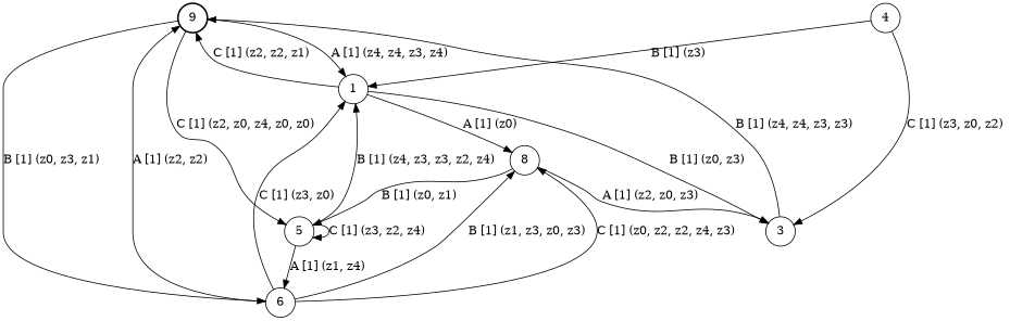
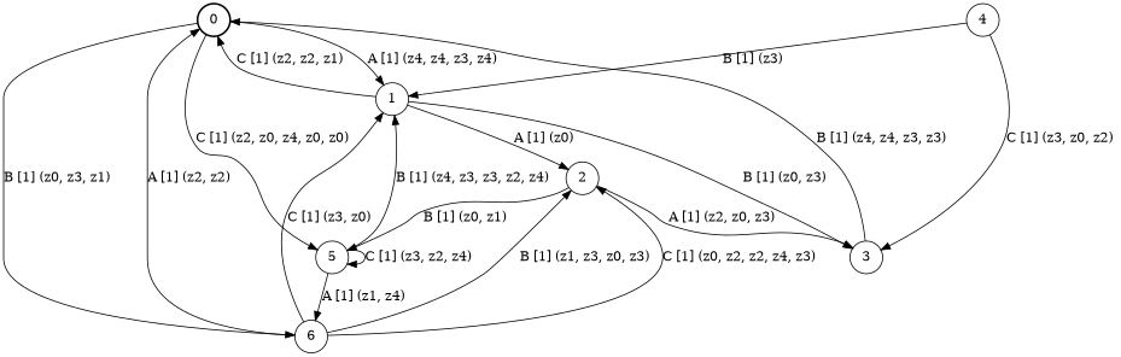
  digraph {
    node [shape=circle]
-   0 [style=bold label=9]
+   0 [style=bold]
    1
    6
    5
-   2 [label=8]
+   2
    3
    4
    0 -> 1 [label="A [1] (z4, z4, z3, z4) "]
    0 -> 6 [label="B [1] (z0, z3, z1) "]
    0 -> 5 [label="C [1] (z2, z0, z4, z0, z0) "]
    1 -> 0 [label="C [1] (z2, z2, z1) "]
    1 -> 2 [label="A [1] (z0) "]
    1 -> 3 [label="B [1] (z0, z3) "]
    6 -> 0 [label="A [1] (z2, z2) "]
    6 -> 1 [label="C [1] (z3, z0) "]
    6 -> 2 [label="B [1] (z1, z3, z0, z3) "]
    6 -> 2 [label="C [1] (z0, z2, z2, z4, z3) "]
    5 -> 1 [label="B [1] (z4, z3, z3, z2, z4) "]
    5 -> 6 [label="A [1] (z1, z4) "]
    5 -> 5 [label="C [1] (z3, z2, z4) "]
    2 -> 5 [label="B [1] (z0, z1) "]
    2 -> 3 [label="A [1] (z2, z0, z3) "]
    3 -> 0 [label="B [1] (z4, z4, z3, z3) "]
    4 -> 1 [label="B [1] (z3) "]
    4 -> 3 [label="C [1] (z3, z0, z2) "]
  }
